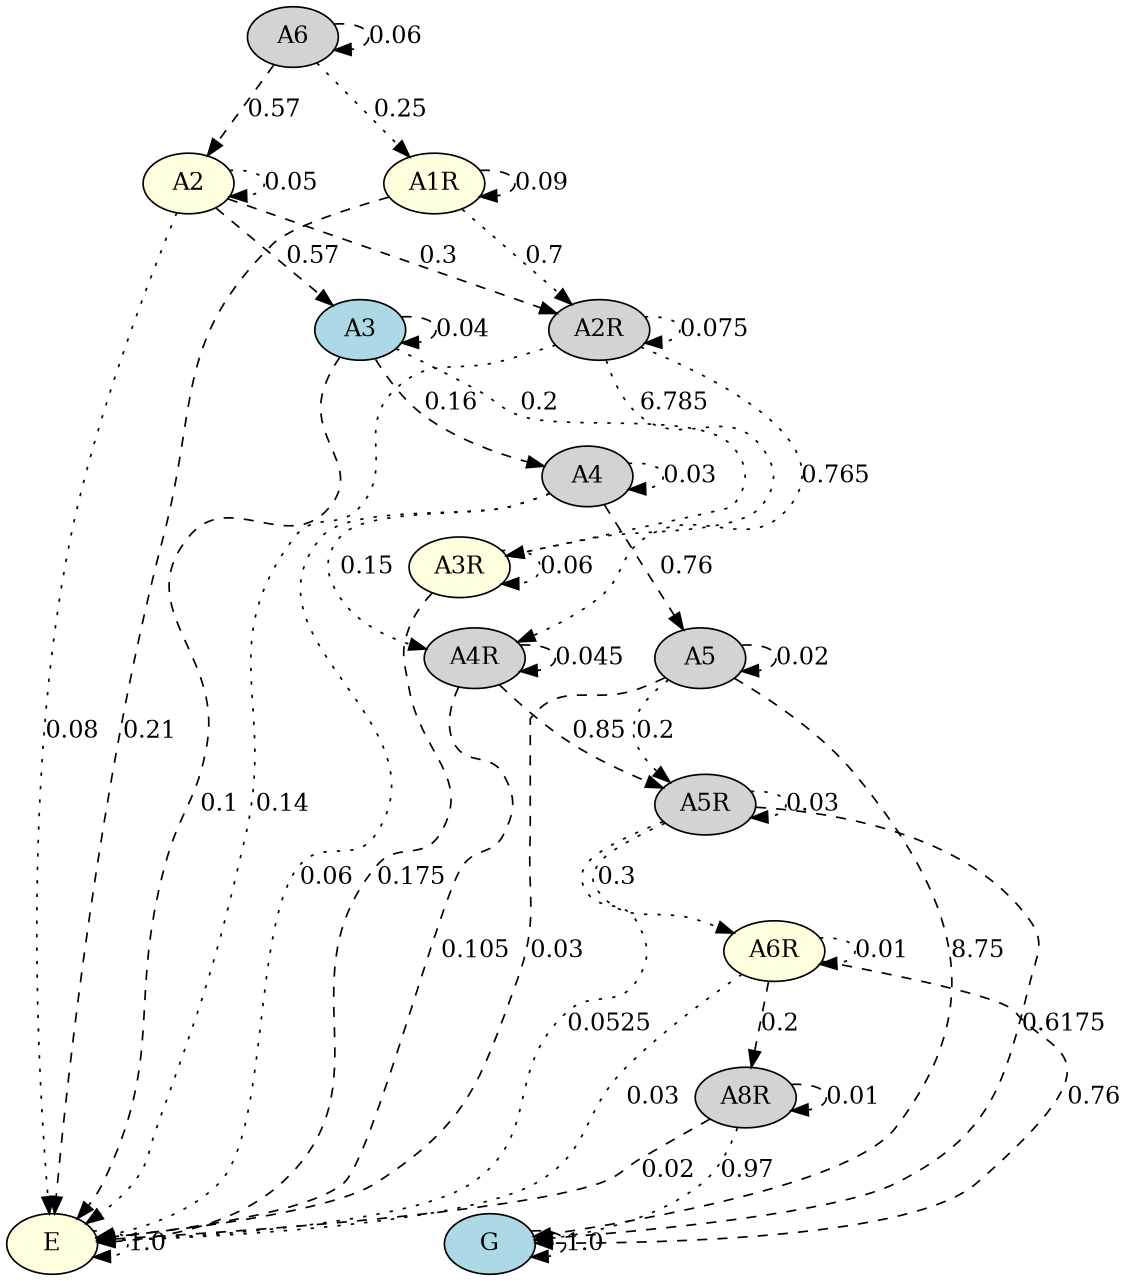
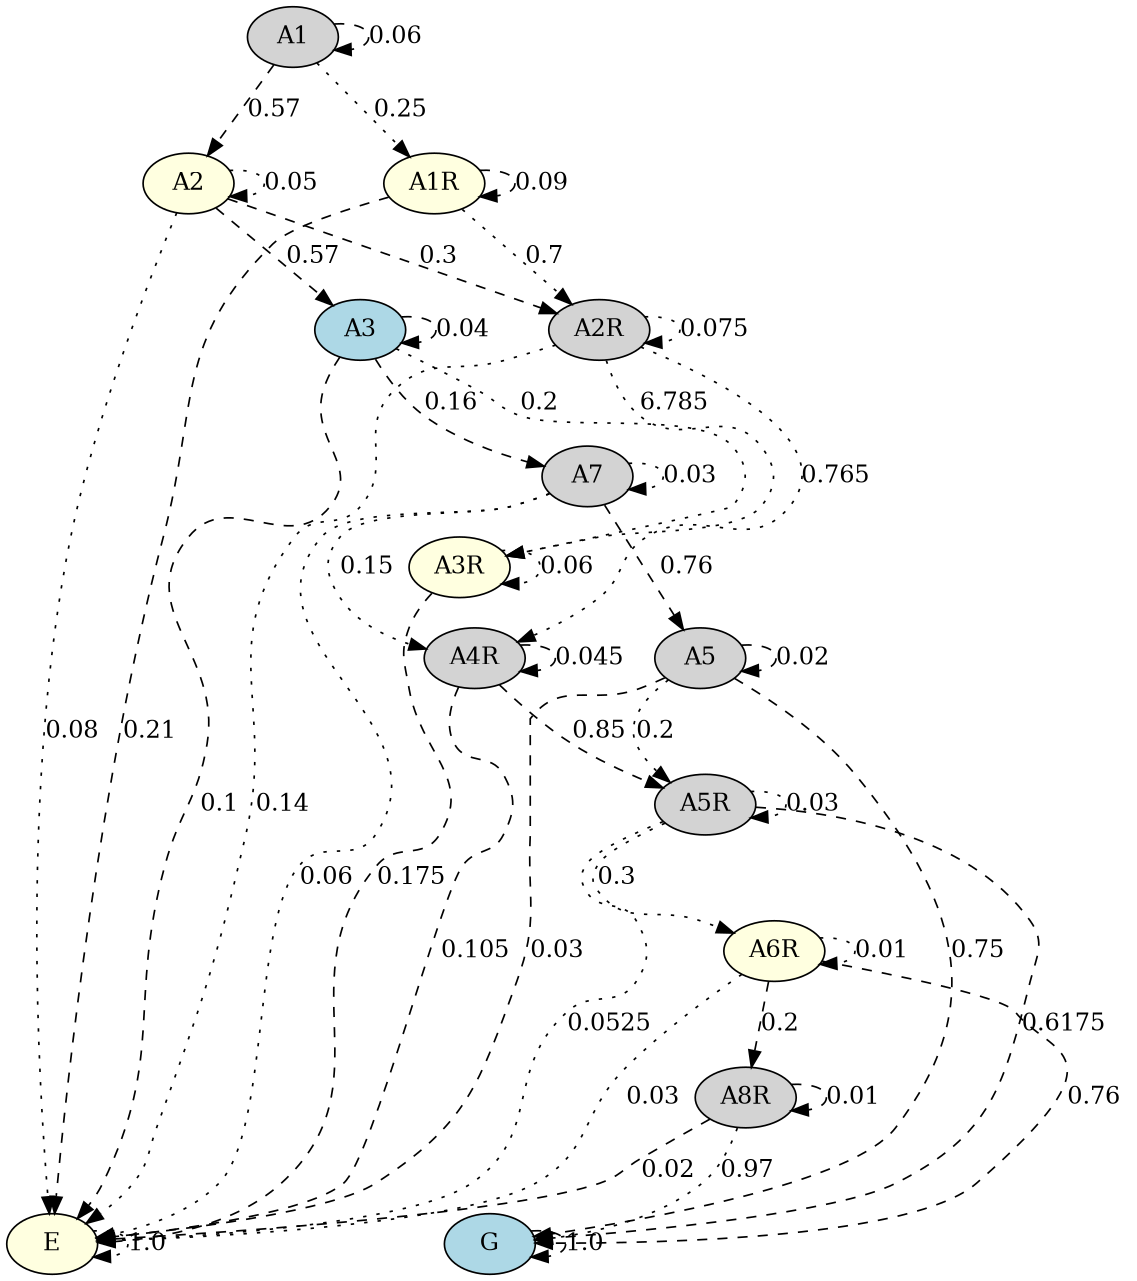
  digraph {
    node [fillcolor=lightgrey style=filled]
    edge [style=dashed weight=0.03]
-   A1 [label=A6]
+   A1
    A2 [fillcolor=lightyellow]
    A1R [fillcolor=lightyellow]
    E [fillcolor=lightyellow]
    A3 [fillcolor=lightblue]
    A2R
-   A4
+   A4 [label=A7]
    A3R [fillcolor=lightyellow]
    A4R
    A5
    A5R
    G [fillcolor=lightblue]
    A6R [fillcolor=lightyellow]
    n14 [label=A8R]
    A1 -> A1 [label=0.06 weight=0.06]
    A1 -> A2 [label=0.57 weight=0.57]
    A1 -> A1R [label=0.25 style=dotted weight=0.25]
    A2 -> A2 [label=0.05 style=dotted weight=0.05]
    A2 -> E [label=0.08 style=dotted weight=0.08]
    A2 -> A3 [label=0.57 weight=0.57]
    A2 -> A2R [label=0.3 weight=0.3]
    A1R -> A1R [label=0.09 weight=0.09]
    A1R -> E [label=0.21 weight=0.21]
    A1R -> A2R [label=0.7 style=dotted weight=0.7]
    E -> E [label=1.0 style=dotted weight=1.0]
    A3 -> E [label=0.1 weight=0.1]
    A3 -> A3 [label=0.04 weight=0.04]
    A3 -> A4 [label=0.16 weight=0.66]
    A3 -> A3R [label=0.2 style=dotted weight=0.2]
    A2R -> E [label=0.14 style=dotted weight=0.14]
    A2R -> A2R [label=0.075 style=dotted weight=0.075]
    A2R -> A3R [label=6.785 style=dotted weight=0.785]
    A2R -> A4R [label=0.765 style=dotted weight=0.765]
    A4 -> E [label=0.06 style=dotted weight=0.06]
    A4 -> A4 [label=0.03 style=dotted]
    A4 -> A4R [label=0.15 style=dotted weight=0.15]
    A4 -> A5 [label=0.76 weight=0.76]
    A3R -> E [label=0.175 weight=0.175]
    A3R -> A3R [label=0.06 style=dotted weight=0.06]
    A4R -> E [label=0.105 weight=0.105]
    A4R -> A4R [label=0.045 weight=0.045]
    A4R -> A5R [label=0.85 weight=0.85]
    A5 -> E [label=0.03]
    A5 -> A5 [label=0.02 weight=0.02]
    A5 -> A5R [label=0.2 style=dotted weight=0.2]
-   A5 -> G [label=8.75 weight=0.75]
+   A5 -> G [label=0.75 weight=0.75]
    A5R -> E [label=0.0525 style=dotted weight=0.0525]
    A5R -> A5R [label=0.03 style=dotted]
    A5R -> G [label=0.6175 weight=0.6175]
    A5R -> A6R [label=0.3 style=dotted weight=0.3]
    G -> G [label=1.0 weight=1.0]
    A6R -> E [label=0.03 style=dotted]
    A6R -> G [label=0.76 weight=0.76]
    A6R -> A6R [label=0.01 style=dotted weight=0.01]
    A6R -> n14 [label=0.2 weight=0.2]
    n14 -> E [label=0.02 weight=0.02]
    n14 -> G [label=0.97 style=dotted weight=0.97]
    n14 -> n14 [label=0.01 weight=0.01]
  }
